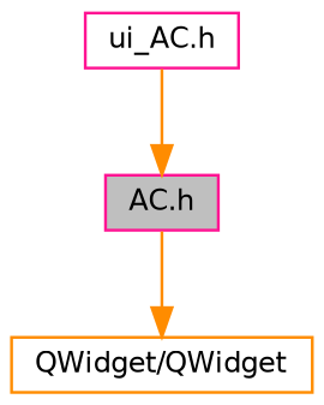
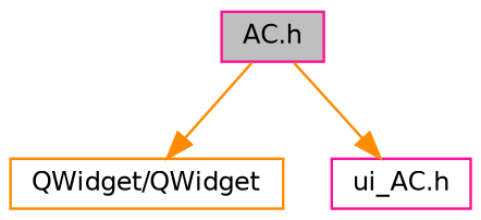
  digraph {
    node [color=deeppink fillcolor=white fontname=Helvetica fontsize=10 shape=record style=filled]
    edge [color=darkorange fontname=Helvetica fontsize=10 labelfontname=Helvetica labelfontsize=10 style=solid]
    n1 [fillcolor=grey75 fontcolor=black height=0.2 label="AC.h" width=0.4]
    n2 [color=darkorange height=0.2 label="QWidget/QWidget" width=0.4]
    n3 [height=0.2 label="ui_AC.h" width=0.4]
    n1 -> n2
-   n3 -> n1
+   n1 -> n3
  }
